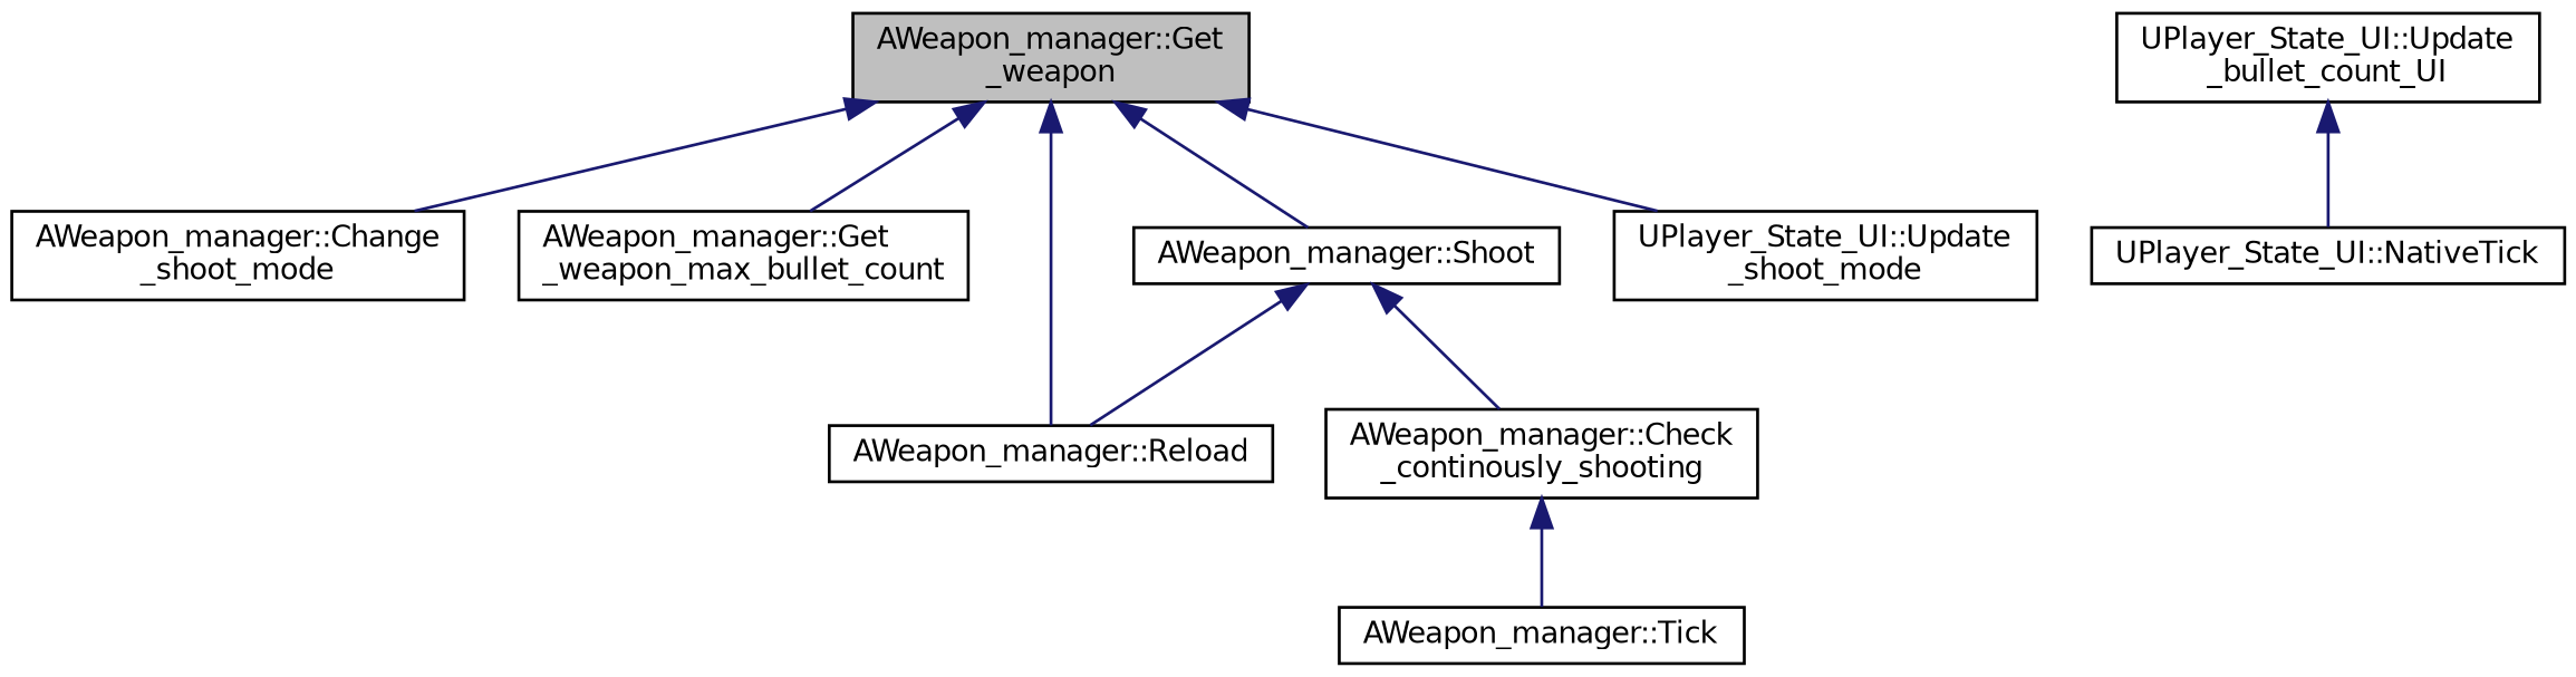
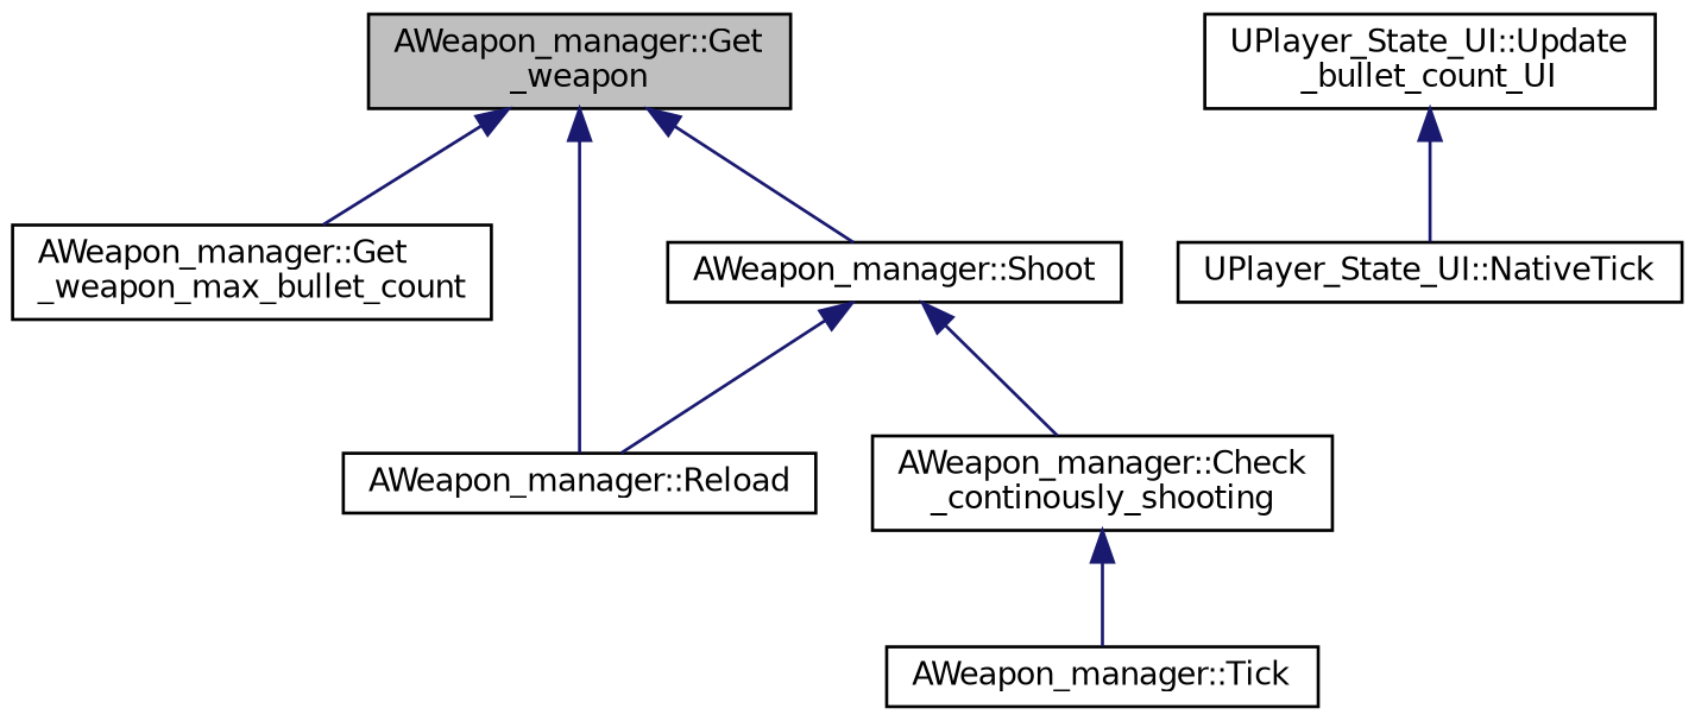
  digraph {
    rankdir=TB
    node [color=black fillcolor=white fontname=Helvetica fontsize=10 shape=record style=filled]
    edge [color=midnightblue dir=back fontname=Helvetica fontsize=10 labelfontname=Helvetica labelfontsize=10 style=solid]
    n1 [fillcolor=grey75 fontcolor=black height=0.2 label="AWeapon_manager::Get\l_weapon" width=0.4]
-   n2 [height=0.2 label="AWeapon_manager::Change\l_shoot_mode" width=0.4]
    n3 [height=0.2 label="AWeapon_manager::Get\l_weapon_max_bullet_count" width=0.4]
    n4 [height=0.2 label="AWeapon_manager::Reload" width=0.4]
    n5 [height=0.2 label="AWeapon_manager::Shoot" width=0.4]
-   n6 [height=0.2 label="UPlayer_State_UI::Update\l_shoot_mode" width=0.4]
    n7 [height=0.2 label="AWeapon_manager::Check\l_continously_shooting" width=0.4]
    n8 [height=0.2 label="UPlayer_State_UI::Update\l_bullet_count_UI" width=0.4]
    n9 [height=0.2 label="UPlayer_State_UI::NativeTick" width=0.4]
    n10 [height=0.2 label="AWeapon_manager::Tick" width=0.4]
-   n1 -> n2
    n1 -> n3
    n1 -> n4
    n1 -> n5
-   n1 -> n6
    n5 -> n4
    n5 -> n7
    n7 -> n10
    n8 -> n9
  }
